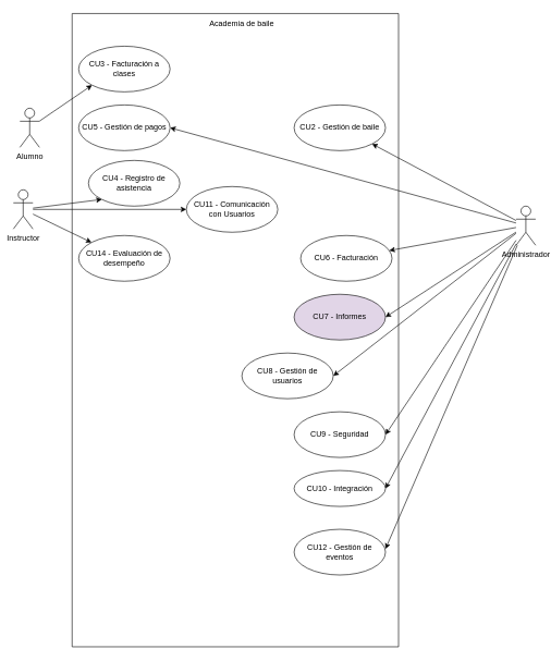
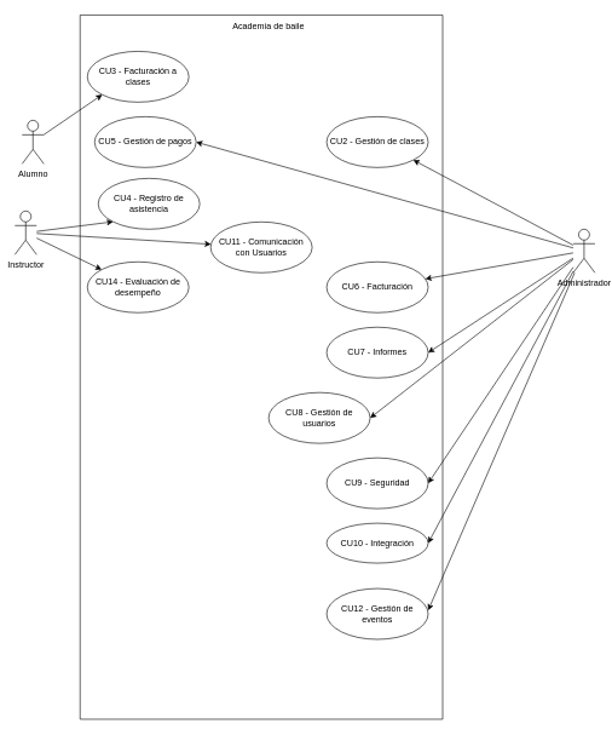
  <mxCell id="0" />
  <mxCell id="1" parent="0" />
  <mxCell id="2" value="" style="verticalLabelPosition=bottom;verticalAlign=top;html=1;shape=mxgraph.basic.rect;fillColor2=none;strokeWidth=1;size=20;indent=5;" parent="1" vertex="1"><mxGeometry x="110" y="20" width="500" height="970" as="geometry" /></mxCell>
  <mxCell id="3" style="rounded=0;orthogonalLoop=1;jettySize=auto;html=1;entryX=0;entryY=1;entryDx=0;entryDy=0;" parent="1" source="4" target="19" edge="1"><mxGeometry relative="1" as="geometry" /></mxCell>
  <mxCell id="4" value="Alumno" style="shape=umlActor;verticalLabelPosition=bottom;verticalAlign=top;html=1;outlineConnect=0;" parent="1" vertex="1"><mxGeometry x="30" y="165" width="30" height="60" as="geometry" /></mxCell>
  <mxCell id="5" style="rounded=0;orthogonalLoop=1;jettySize=auto;html=1;" parent="1" source="8" target="27" edge="1"><mxGeometry relative="1" as="geometry" /></mxCell>
  <mxCell id="6" style="rounded=0;orthogonalLoop=1;jettySize=auto;html=1;entryX=0;entryY=1;entryDx=0;entryDy=0;" parent="1" source="8" target="20" edge="1"><mxGeometry relative="1" as="geometry" /></mxCell>
  <mxCell id="7" style="rounded=0;orthogonalLoop=1;jettySize=auto;html=1;" parent="1" source="8" target="29" edge="1"><mxGeometry relative="1" as="geometry" /></mxCell>
  <mxCell id="8" value="Instructor" style="shape=umlActor;verticalLabelPosition=bottom;verticalAlign=top;html=1;outlineConnect=0;" parent="1" vertex="1"><mxGeometry x="20" y="290" width="30" height="60" as="geometry" /></mxCell>
  <mxCell id="9" style="rounded=0;orthogonalLoop=1;jettySize=auto;html=1;entryX=1;entryY=1;entryDx=0;entryDy=0;" parent="1" source="17" target="18" edge="1"><mxGeometry relative="1" as="geometry" /></mxCell>
  <mxCell id="10" style="rounded=0;orthogonalLoop=1;jettySize=auto;html=1;entryX=1;entryY=0.5;entryDx=0;entryDy=0;" parent="1" source="17" target="21" edge="1"><mxGeometry relative="1" as="geometry" /></mxCell>
  <mxCell id="11" style="rounded=0;orthogonalLoop=1;jettySize=auto;html=1;" parent="1" source="17" target="22" edge="1"><mxGeometry relative="1" as="geometry" /></mxCell>
  <mxCell id="12" style="rounded=0;orthogonalLoop=1;jettySize=auto;html=1;entryX=1;entryY=0.5;entryDx=0;entryDy=0;" parent="1" target="23" edge="1" source="17"><mxGeometry relative="1" as="geometry"><mxPoint x="640" y="400" as="sourcePoint" /></mxGeometry></mxCell>
  <mxCell id="13" style="rounded=0;orthogonalLoop=1;jettySize=auto;html=1;entryX=1;entryY=0.5;entryDx=0;entryDy=0;" parent="1" target="24" edge="1" source="17"><mxGeometry relative="1" as="geometry"><mxPoint x="650" y="400" as="sourcePoint" /></mxGeometry></mxCell>
  <mxCell id="14" style="rounded=0;orthogonalLoop=1;jettySize=auto;html=1;entryX=1;entryY=0.5;entryDx=0;entryDy=0;" parent="1" target="25" edge="1" source="17"><mxGeometry relative="1" as="geometry"><mxPoint x="660" y="400" as="sourcePoint" /></mxGeometry></mxCell>
  <mxCell id="15" style="rounded=0;orthogonalLoop=1;jettySize=auto;html=1;entryX=1;entryY=0.5;entryDx=0;entryDy=0;" parent="1" target="26" edge="1" source="17"><mxGeometry relative="1" as="geometry"><mxPoint x="660" y="400" as="sourcePoint" /></mxGeometry></mxCell>
  <mxCell id="16" style="rounded=0;orthogonalLoop=1;jettySize=auto;html=1;" parent="1" edge="1" source="17"><mxGeometry relative="1" as="geometry"><mxPoint x="665" y="400" as="sourcePoint" /><mxPoint x="590" y="840" as="targetPoint" /></mxGeometry></mxCell>
  <mxCell id="17" value="Administrador" style="shape=umlActor;verticalLabelPosition=bottom;verticalAlign=top;html=1;outlineConnect=0;" parent="1" vertex="1"><mxGeometry x="790" y="315" width="30" height="60" as="geometry" /></mxCell>
- <mxCell id="18" value="CU2 - Gestión de baile" style="ellipse;whiteSpace=wrap;html=1;" parent="1" vertex="1"><mxGeometry x="450" y="160" width="140" height="70" as="geometry" /></mxCell>
+ <mxCell id="18" value="CU2 - Gestión de clases" style="ellipse;whiteSpace=wrap;html=1;" parent="1" vertex="1"><mxGeometry x="450" y="160" width="140" height="70" as="geometry" /></mxCell>
  <mxCell id="19" value="CU3 - Facturación a clases" style="ellipse;whiteSpace=wrap;html=1;" parent="1" vertex="1"><mxGeometry x="120" y="70" width="140" height="70" as="geometry" /></mxCell>
  <mxCell id="20" value="CU4 - Registro de asistencia" style="ellipse;whiteSpace=wrap;html=1;" parent="1" vertex="1"><mxGeometry x="135" y="245" width="140" height="70" as="geometry" /></mxCell>
- <mxCell id="21" value="CU5 - Gestión de pagos" style="ellipse;whiteSpace=wrap;html=1;" parent="1" vertex="1"><mxGeometry x="120" y="160" width="140" height="70" as="geometry" /></mxCell>
- <mxCell id="22" value="CU6 - Facturación" style="ellipse;whiteSpace=wrap;html=1;" parent="1" vertex="1"><mxGeometry x="460" y="360" width="140" height="70" as="geometry" /></mxCell>
- <mxCell id="23" value="CU7 - Informes" style="ellipse;whiteSpace=wrap;html=1;fillColor=#e1d5e7;" parent="1" vertex="1"><mxGeometry x="450" y="450" width="140" height="70" as="geometry" /></mxCell>
+ <mxCell id="21" value="CU5 - Gestión de pagos" style="ellipse;whiteSpace=wrap;html=1;" parent="1" vertex="1"><mxGeometry x="130" y="160" width="140" height="70" as="geometry" /></mxCell>
+ <mxCell id="22" value="CU6 - Facturación" style="ellipse;whiteSpace=wrap;html=1;" parent="1" vertex="1"><mxGeometry x="450" y="360" width="140" height="70" as="geometry" /></mxCell>
+ <mxCell id="23" value="CU7 - Informes" style="ellipse;whiteSpace=wrap;html=1;" parent="1" vertex="1"><mxGeometry x="450" y="450" width="140" height="70" as="geometry" /></mxCell>
  <mxCell id="24" value="CU8 - Gestión de usuarios" style="ellipse;whiteSpace=wrap;html=1;" parent="1" vertex="1"><mxGeometry x="370" y="540" width="140" height="70" as="geometry" /></mxCell>
  <mxCell id="25" value="CU9 - Seguridad" style="ellipse;whiteSpace=wrap;html=1;" parent="1" vertex="1"><mxGeometry x="450" y="630" width="140" height="70" as="geometry" /></mxCell>
  <mxCell id="26" value="CU10 - Integración" style="ellipse;whiteSpace=wrap;html=1;" parent="1" vertex="1"><mxGeometry x="450" y="720" width="140" height="55" as="geometry" /></mxCell>
- <mxCell id="27" value="CU11 - Comunicación con Usuarios" style="ellipse;whiteSpace=wrap;html=1;" parent="1" vertex="1"><mxGeometry x="285" y="285" width="140" height="70" as="geometry" /></mxCell>
+ <mxCell id="27" value="CU11 - Comunicación con Usuarios" style="ellipse;whiteSpace=wrap;html=1;" parent="1" vertex="1"><mxGeometry x="290" y="305" width="140" height="70" as="geometry" /></mxCell>
  <mxCell id="28" value="CU12 - Gestión de eventos" style="ellipse;whiteSpace=wrap;html=1;" parent="1" vertex="1"><mxGeometry x="450" y="810" width="140" height="70" as="geometry" /></mxCell>
  <mxCell id="29" value="CU14 - Evaluación de desempeño" style="ellipse;whiteSpace=wrap;html=1;" parent="1" vertex="1"><mxGeometry x="120" y="360" width="140" height="70" as="geometry" /></mxCell>
  <mxCell id="30" value="Academia de baile" style="text;html=1;align=center;verticalAlign=middle;whiteSpace=wrap;rounded=0;" parent="1" vertex="1"><mxGeometry x="310" y="20" width="120" height="30" as="geometry" /></mxCell>
